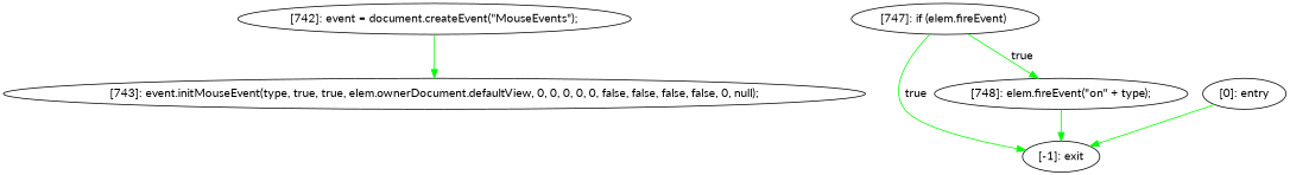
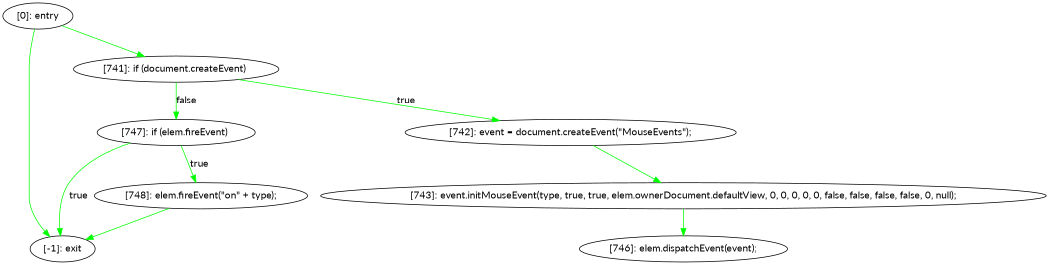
  digraph {
    fontname=Lato
    node [fontname=Lato]
    edge [color=green fontname=Lato]
    n1 [label="[743]: event.initMouseEvent(type, true, true, elem.ownerDocument.defaultView, 0, 0, 0, 0, 0, false, false, false, false, 0, null);\n"]
+   n2 [label="[746]: elem.dispatchEvent(event);\n"]
    n3 [label="[-1]: exit"]
    n4 [label="[748]: elem.fireEvent(\"on\" + type);\n"]
    n5 [label="[0]: entry"]
+   n6 [label="[741]: if (document.createEvent) "]
    n7 [label="[747]: if (elem.fireEvent) "]
    n8 [label="[742]: event = document.createEvent(\"MouseEvents\");\n"]
+   n1 -> n2
    n4 -> n3
    n5 -> n3
+   n5 -> n6
+   n6 -> n7 [label=false]
+   n6 -> n8 [label=true]
    n7 -> n3 [label=true]
    n7 -> n4 [label=true]
    n8 -> n1
  }
